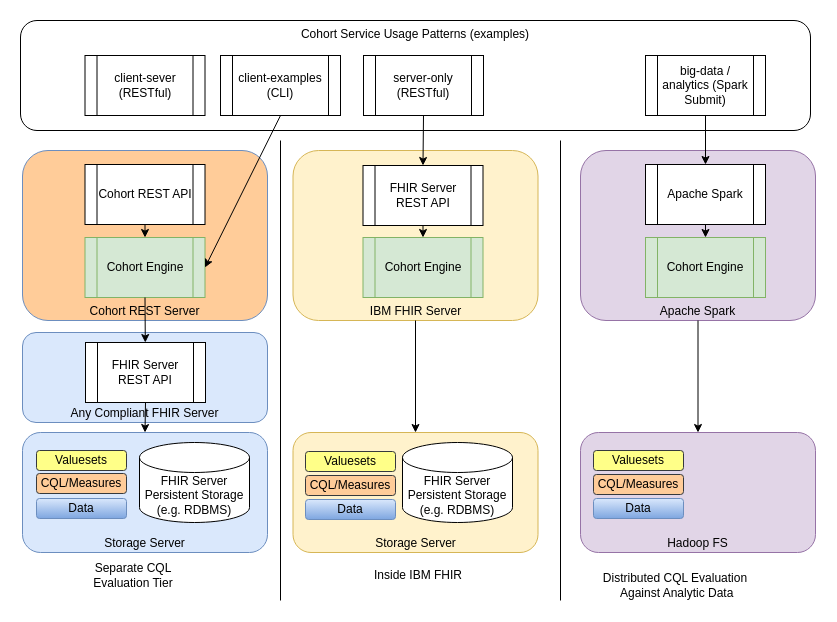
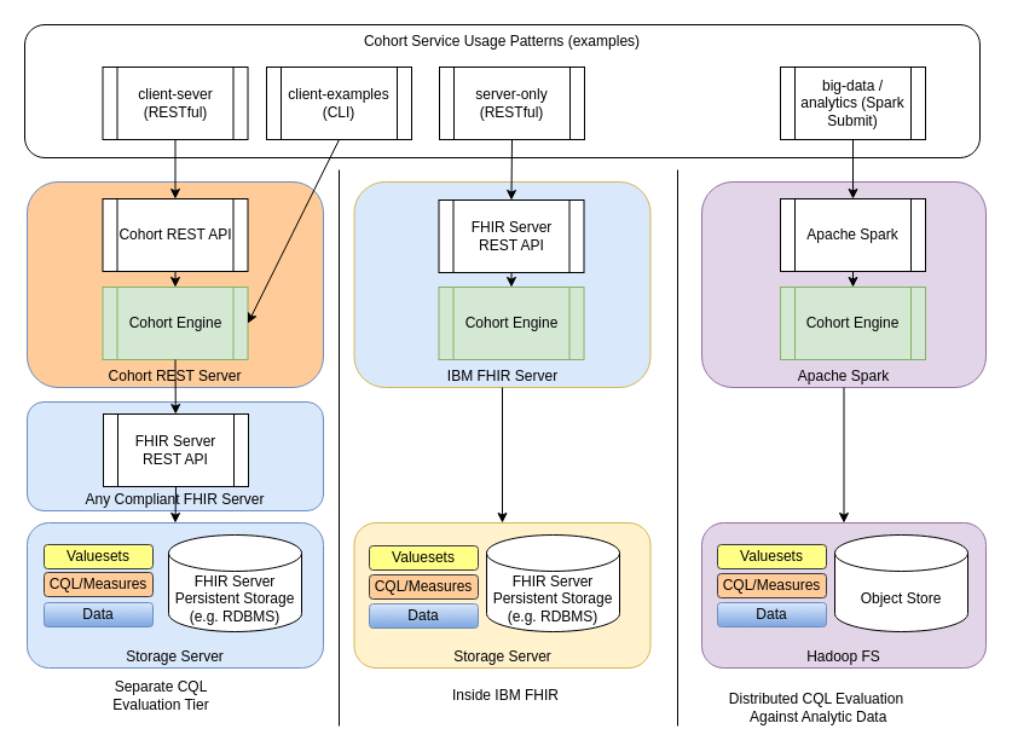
  <mxCell id="0" />
  <mxCell id="1" parent="0" />
  <mxCell id="2" value="" style="endArrow=none;html=1;" parent="1" edge="1"><mxGeometry width="50" height="50" relative="1" as="geometry"><mxPoint x="280" y="600" as="sourcePoint" /><mxPoint x="280" y="140" as="targetPoint" /></mxGeometry></mxCell>
  <mxCell id="3" value="" style="endArrow=none;html=1;" parent="1" edge="1"><mxGeometry width="50" height="50" relative="1" as="geometry"><mxPoint x="560" y="600" as="sourcePoint" /><mxPoint x="560" y="140" as="targetPoint" /></mxGeometry></mxCell>
  <mxCell id="4" value="Separate CQL Evaluation Tier" style="text;html=1;strokeColor=none;fillColor=none;align=center;verticalAlign=middle;whiteSpace=wrap;rounded=0;" parent="1" vertex="1"><mxGeometry x="83" y="565" width="100" height="20" as="geometry" /></mxCell>
  <mxCell id="5" value="Inside IBM FHIR" style="text;html=1;strokeColor=none;fillColor=none;align=center;verticalAlign=middle;whiteSpace=wrap;rounded=0;" parent="1" vertex="1"><mxGeometry x="367.5" y="565" width="100" height="20" as="geometry" /></mxCell>
  <mxCell id="6" value="Distributed CQL Evaluation&lt;br&gt;&amp;nbsp;Against Analytic Data" style="text;html=1;strokeColor=none;fillColor=none;align=center;verticalAlign=middle;whiteSpace=wrap;rounded=0;" parent="1" vertex="1"><mxGeometry x="580" y="575" width="190" height="20" as="geometry" /></mxCell>
  <mxCell id="7" value="" style="group" parent="1" vertex="1" connectable="0"><mxGeometry x="22" y="332" width="245" height="90" as="geometry" /></mxCell>
  <mxCell id="8" value="Any Compliant FHIR Server" style="rounded=1;whiteSpace=wrap;html=1;verticalAlign=bottom;fillColor=#dae8fc;strokeColor=#6c8ebf;" parent="7" vertex="1"><mxGeometry width="245" height="90" as="geometry" /></mxCell>
  <mxCell id="9" value="FHIR Server REST API" style="shape=process;whiteSpace=wrap;html=1;backgroundOutline=1;" parent="7" vertex="1"><mxGeometry x="63" y="10" width="120" height="60" as="geometry" /></mxCell>
  <mxCell id="10" value="" style="group" parent="1" vertex="1" connectable="0"><mxGeometry x="20" y="20" width="790" height="110" as="geometry" /></mxCell>
  <mxCell id="11" value="Cohort Service Usage Patterns (examples)" style="rounded=1;whiteSpace=wrap;html=1;verticalAlign=top;" parent="10" vertex="1"><mxGeometry width="790" height="110" as="geometry" /></mxCell>
  <mxCell id="12" value="client-sever (RESTful)" style="shape=process;whiteSpace=wrap;html=1;backgroundOutline=1;" parent="10" vertex="1"><mxGeometry x="64.5" y="35" width="120" height="60" as="geometry" /></mxCell>
  <mxCell id="13" value="server-only&lt;br&gt;(RESTful)" style="shape=process;whiteSpace=wrap;html=1;backgroundOutline=1;" parent="10" vertex="1"><mxGeometry x="343" y="35" width="120" height="60" as="geometry" /></mxCell>
  <mxCell id="14" value="big-data / analytics (Spark Submit)" style="shape=process;whiteSpace=wrap;html=1;backgroundOutline=1;" parent="10" vertex="1"><mxGeometry x="625" y="35" width="120" height="60" as="geometry" /></mxCell>
  <mxCell id="15" value="client-examples &lt;br&gt;(CLI)" style="shape=process;whiteSpace=wrap;html=1;backgroundOutline=1;" parent="10" vertex="1"><mxGeometry x="200" y="35" width="120" height="60" as="geometry" /></mxCell>
  <mxCell id="16" value="" style="group" parent="1" vertex="1" connectable="0"><mxGeometry x="22" y="150" width="245" height="170" as="geometry" /></mxCell>
  <mxCell id="17" value="Cohort REST Server" style="rounded=1;whiteSpace=wrap;html=1;verticalAlign=bottom;fillColor=#ffcc99;strokeColor=#6c8ebf;" parent="16" vertex="1"><mxGeometry width="245" height="170" as="geometry" /></mxCell>
  <mxCell id="18" value="Cohort Engine" style="shape=process;whiteSpace=wrap;html=1;backgroundOutline=1;fillColor=#d5e8d4;strokeColor=#82b366;" parent="16" vertex="1"><mxGeometry x="62.5" y="87" width="120" height="60" as="geometry" /></mxCell>
  <mxCell id="19" value="Cohort REST API" style="shape=process;whiteSpace=wrap;html=1;backgroundOutline=1;" parent="16" vertex="1"><mxGeometry x="62.5" y="14" width="120" height="60" as="geometry" /></mxCell>
  <mxCell id="20" value="" style="endArrow=classic;html=1;exitX=0.5;exitY=1;exitDx=0;exitDy=0;entryX=0.5;entryY=0;entryDx=0;entryDy=0;" parent="16" source="19" target="18" edge="1"><mxGeometry width="50" height="50" relative="1" as="geometry"><mxPoint x="413" y="85" as="sourcePoint" /><mxPoint x="-12" y="74" as="targetPoint" /></mxGeometry></mxCell>
  <mxCell id="21" value="" style="group" parent="1" vertex="1" connectable="0"><mxGeometry x="292.5" y="150" width="245" height="170" as="geometry" /></mxCell>
- <mxCell id="22" value="IBM FHIR Server" style="rounded=1;whiteSpace=wrap;html=1;verticalAlign=bottom;fillColor=#fff2cc;strokeColor=#d6b656;" parent="21" vertex="1"><mxGeometry width="245" height="170" as="geometry" /></mxCell>
+ <mxCell id="22" value="IBM FHIR Server" style="rounded=1;whiteSpace=wrap;html=1;verticalAlign=bottom;fillColor=#dae8fc;strokeColor=#d6b656;" parent="21" vertex="1"><mxGeometry width="245" height="170" as="geometry" /></mxCell>
  <mxCell id="23" value="Cohort Engine" style="shape=process;whiteSpace=wrap;html=1;backgroundOutline=1;fillColor=#d5e8d4;strokeColor=#82b366;" parent="21" vertex="1"><mxGeometry x="70" y="87" width="120" height="60" as="geometry" /></mxCell>
  <mxCell id="24" value="FHIR Server REST API" style="shape=process;whiteSpace=wrap;html=1;backgroundOutline=1;" parent="21" vertex="1"><mxGeometry x="70" y="15" width="120" height="60" as="geometry" /></mxCell>
  <mxCell id="25" value="" style="endArrow=classic;html=1;exitX=0.5;exitY=1;exitDx=0;exitDy=0;entryX=0.5;entryY=0;entryDx=0;entryDy=0;" parent="21" source="24" target="23" edge="1"><mxGeometry width="50" height="50" relative="1" as="geometry"><mxPoint x="85" y="130" as="sourcePoint" /><mxPoint x="135" y="80" as="targetPoint" /></mxGeometry></mxCell>
  <mxCell id="26" value="" style="group" parent="1" vertex="1" connectable="0"><mxGeometry x="580" y="150" width="235" height="170" as="geometry" /></mxCell>
  <mxCell id="27" value="Apache Spark" style="rounded=1;whiteSpace=wrap;html=1;verticalAlign=bottom;fillColor=#e1d5e7;strokeColor=#9673a6;" parent="26" vertex="1"><mxGeometry width="235" height="170" as="geometry" /></mxCell>
  <mxCell id="28" value="Cohort Engine" style="shape=process;whiteSpace=wrap;html=1;backgroundOutline=1;fillColor=#d5e8d4;strokeColor=#82b366;" parent="26" vertex="1"><mxGeometry x="65" y="87" width="120" height="60" as="geometry" /></mxCell>
  <mxCell id="29" value="Apache Spark" style="shape=process;whiteSpace=wrap;html=1;backgroundOutline=1;" parent="26" vertex="1"><mxGeometry x="65" y="14" width="120" height="60" as="geometry" /></mxCell>
  <mxCell id="30" value="" style="endArrow=classic;html=1;exitX=0.5;exitY=1;exitDx=0;exitDy=0;entryX=0.5;entryY=0;entryDx=0;entryDy=0;" parent="26" source="29" target="28" edge="1"><mxGeometry width="50" height="50" relative="1" as="geometry"><mxPoint x="130" y="-25" as="sourcePoint" /><mxPoint x="135" y="24" as="targetPoint" /></mxGeometry></mxCell>
  <mxCell id="31" value="Storage Server" style="rounded=1;whiteSpace=wrap;html=1;verticalAlign=bottom;fillColor=#fff2cc;strokeColor=#d6b656;" parent="1" vertex="1"><mxGeometry x="292.5" y="432" width="245" height="120" as="geometry" /></mxCell>
  <mxCell id="32" value="FHIR Server Persistent Storage (e.g. RDBMS)" style="shape=cylinder3;whiteSpace=wrap;html=1;boundedLbl=1;backgroundOutline=1;size=15;" parent="1" vertex="1"><mxGeometry x="402" y="442" width="110" height="80" as="geometry" /></mxCell>
  <mxCell id="33" value="" style="group" parent="1" vertex="1" connectable="0"><mxGeometry x="305" y="451" width="90" height="68" as="geometry" /></mxCell>
  <mxCell id="34" value="Valuesets" style="rounded=1;whiteSpace=wrap;html=1;fillColor=#ffff88;strokeColor=#36393d;" parent="33" vertex="1"><mxGeometry width="90" height="20" as="geometry" /></mxCell>
  <mxCell id="35" value="CQL/Measures" style="rounded=1;whiteSpace=wrap;html=1;fillColor=#ffcc99;strokeColor=#36393d;" parent="33" vertex="1"><mxGeometry y="24" width="90" height="20" as="geometry" /></mxCell>
  <mxCell id="36" value="Data" style="rounded=1;whiteSpace=wrap;html=1;fillColor=#dae8fc;strokeColor=#6c8ebf;gradientColor=#7ea6e0;" parent="33" vertex="1"><mxGeometry y="48" width="90" height="20" as="geometry" /></mxCell>
  <mxCell id="37" value="Hadoop FS" style="rounded=1;whiteSpace=wrap;html=1;verticalAlign=bottom;fillColor=#e1d5e7;strokeColor=#9673a6;" parent="1" vertex="1"><mxGeometry x="580" y="432" width="235" height="120" as="geometry" /></mxCell>
+ <mxCell id="38" value="Object Store" style="shape=cylinder3;whiteSpace=wrap;html=1;boundedLbl=1;backgroundOutline=1;size=15;" parent="1" vertex="1"><mxGeometry x="690" y="442" width="110" height="80" as="geometry" /></mxCell>
  <mxCell id="39" value="" style="group" parent="1" vertex="1" connectable="0"><mxGeometry x="593" y="450" width="90" height="68" as="geometry" /></mxCell>
  <mxCell id="40" value="Valuesets" style="rounded=1;whiteSpace=wrap;html=1;fillColor=#ffff88;strokeColor=#36393d;" parent="39" vertex="1"><mxGeometry width="90" height="20" as="geometry" /></mxCell>
  <mxCell id="41" value="CQL/Measures" style="rounded=1;whiteSpace=wrap;html=1;fillColor=#ffcc99;strokeColor=#36393d;" parent="39" vertex="1"><mxGeometry y="24" width="90" height="20" as="geometry" /></mxCell>
  <mxCell id="42" value="Data" style="rounded=1;whiteSpace=wrap;html=1;fillColor=#dae8fc;strokeColor=#6c8ebf;gradientColor=#7ea6e0;" parent="39" vertex="1"><mxGeometry y="48" width="90" height="20" as="geometry" /></mxCell>
  <mxCell id="43" value="Storage Server" style="rounded=1;whiteSpace=wrap;html=1;verticalAlign=bottom;fillColor=#dae8fc;strokeColor=#6c8ebf;" parent="1" vertex="1"><mxGeometry x="22" y="432" width="245" height="120" as="geometry" /></mxCell>
  <mxCell id="44" value="FHIR Server Persistent Storage (e.g. RDBMS)" style="shape=cylinder3;whiteSpace=wrap;html=1;boundedLbl=1;backgroundOutline=1;size=15;" parent="1" vertex="1"><mxGeometry x="139" y="442" width="110" height="80" as="geometry" /></mxCell>
  <mxCell id="45" value="" style="group" parent="1" vertex="1" connectable="0"><mxGeometry x="36" y="450" width="90" height="43" as="geometry" /></mxCell>
  <mxCell id="46" value="Valuesets" style="rounded=1;whiteSpace=wrap;html=1;fillColor=#ffff88;strokeColor=#36393d;" parent="45" vertex="1"><mxGeometry width="90" height="20" as="geometry" /></mxCell>
  <mxCell id="47" value="CQL/Measures" style="rounded=1;whiteSpace=wrap;html=1;fillColor=#ffcc99;strokeColor=#36393d;" parent="45" vertex="1"><mxGeometry y="23" width="90" height="20" as="geometry" /></mxCell>
  <mxCell id="48" value="" style="endArrow=classic;html=1;exitX=0.5;exitY=1;exitDx=0;exitDy=0;entryX=0.5;entryY=0;entryDx=0;entryDy=0;" parent="1" source="13" target="24" edge="1"><mxGeometry width="50" height="50" relative="1" as="geometry"><mxPoint x="380" y="370" as="sourcePoint" /><mxPoint x="430" y="320" as="targetPoint" /></mxGeometry></mxCell>
+ <mxCell id="49" value="" style="endArrow=classic;html=1;exitX=0.5;exitY=1;exitDx=0;exitDy=0;entryX=0.5;entryY=0;entryDx=0;entryDy=0;" parent="1" source="12" target="19" edge="1"><mxGeometry width="50" height="50" relative="1" as="geometry"><mxPoint x="435" y="125" as="sourcePoint" /><mxPoint x="435" y="180" as="targetPoint" /></mxGeometry></mxCell>
  <mxCell id="50" value="" style="endArrow=classic;html=1;exitX=0.5;exitY=1;exitDx=0;exitDy=0;entryX=1;entryY=0.5;entryDx=0;entryDy=0;" parent="1" source="15" target="18" edge="1"><mxGeometry width="50" height="50" relative="1" as="geometry"><mxPoint x="380" y="280" as="sourcePoint" /><mxPoint x="430" y="230" as="targetPoint" /></mxGeometry></mxCell>
  <mxCell id="51" value="" style="endArrow=classic;html=1;exitX=0.5;exitY=1;exitDx=0;exitDy=0;" parent="1" source="18" target="9" edge="1"><mxGeometry width="50" height="50" relative="1" as="geometry"><mxPoint x="380" y="280" as="sourcePoint" /><mxPoint x="430" y="230" as="targetPoint" /></mxGeometry></mxCell>
  <mxCell id="52" value="" style="endArrow=classic;html=1;exitX=0.5;exitY=1;exitDx=0;exitDy=0;entryX=0.5;entryY=0;entryDx=0;entryDy=0;" parent="1" source="9" target="43" edge="1"><mxGeometry width="50" height="50" relative="1" as="geometry"><mxPoint x="380" y="280" as="sourcePoint" /><mxPoint x="430" y="230" as="targetPoint" /></mxGeometry></mxCell>
  <mxCell id="53" value="" style="endArrow=classic;html=1;exitX=0.5;exitY=1;exitDx=0;exitDy=0;entryX=0.5;entryY=0;entryDx=0;entryDy=0;" parent="1" source="22" target="31" edge="1"><mxGeometry width="50" height="50" relative="1" as="geometry"><mxPoint x="435" y="235" as="sourcePoint" /><mxPoint x="435" y="247" as="targetPoint" /></mxGeometry></mxCell>
  <mxCell id="54" value="" style="endArrow=classic;html=1;exitX=0.5;exitY=1;exitDx=0;exitDy=0;entryX=0.5;entryY=0;entryDx=0;entryDy=0;" parent="1" source="14" target="29" edge="1"><mxGeometry width="50" height="50" relative="1" as="geometry"><mxPoint x="435" y="125" as="sourcePoint" /><mxPoint x="435" y="175" as="targetPoint" /></mxGeometry></mxCell>
  <mxCell id="55" value="" style="endArrow=classic;html=1;exitX=0.5;exitY=1;exitDx=0;exitDy=0;entryX=0.5;entryY=0;entryDx=0;entryDy=0;" parent="1" source="27" target="37" edge="1"><mxGeometry width="50" height="50" relative="1" as="geometry"><mxPoint x="715" y="234" as="sourcePoint" /><mxPoint x="715" y="247" as="targetPoint" /></mxGeometry></mxCell>
  <mxCell id="56" value="Data" style="rounded=1;whiteSpace=wrap;html=1;fillColor=#dae8fc;strokeColor=#6c8ebf;gradientColor=#7ea6e0;" parent="1" vertex="1"><mxGeometry x="36" y="498" width="90" height="20" as="geometry" /></mxCell>
